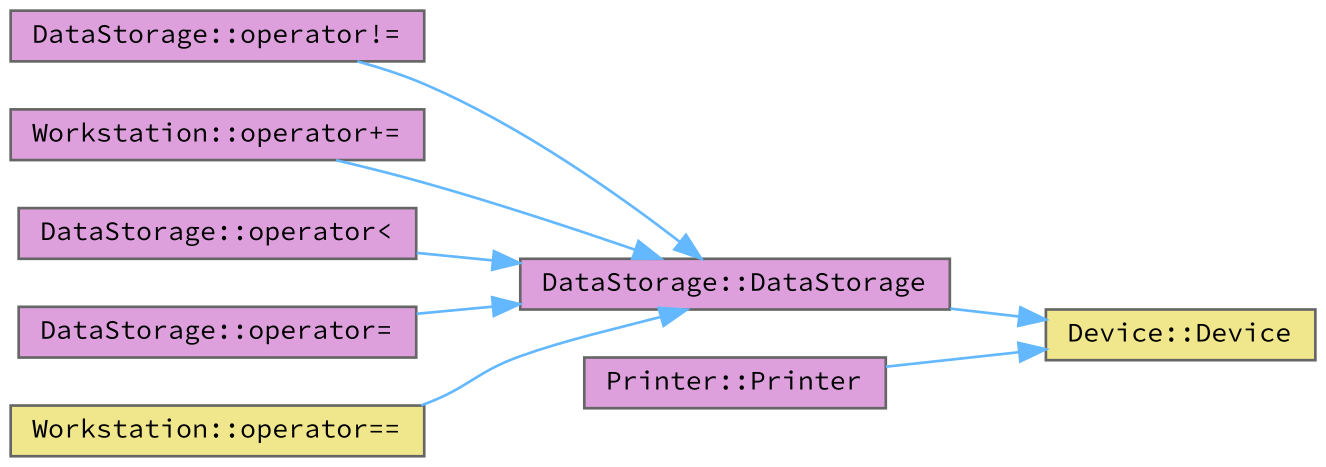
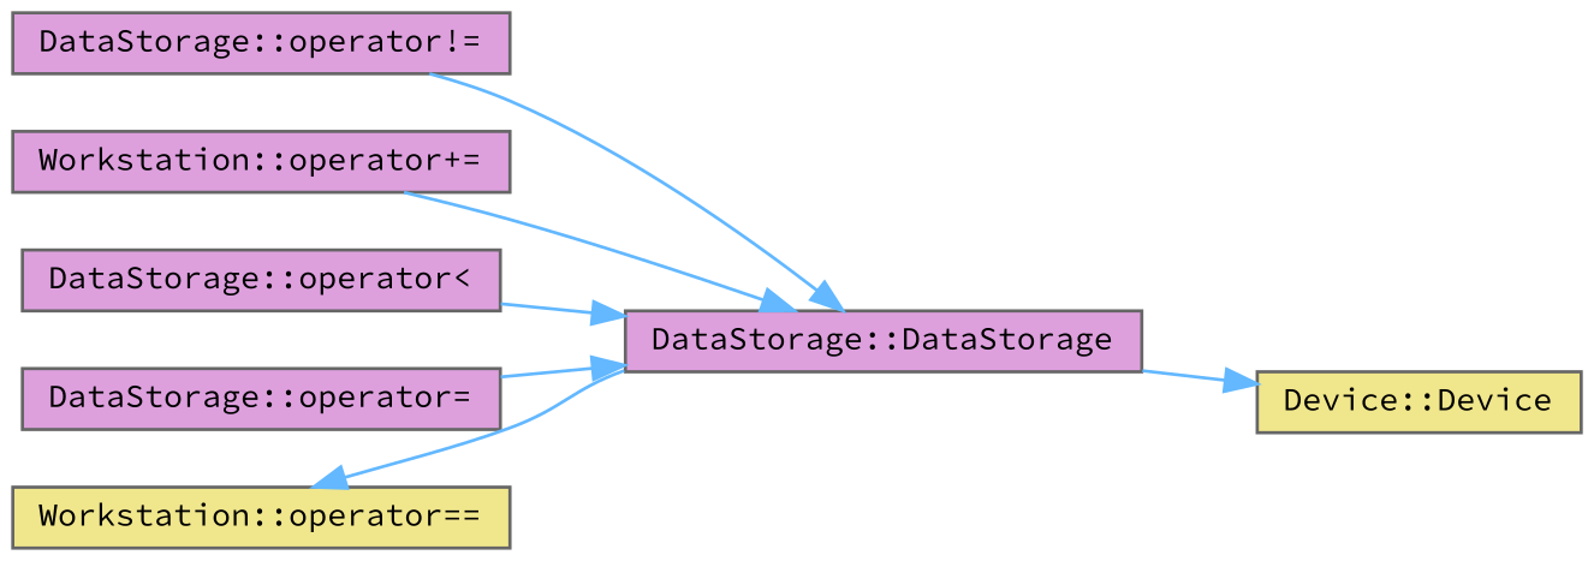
  digraph {
    fontname="Source Code Pro"
    rankdir=RL
    node [color=grey40 fillcolor=plum fontname="Source Code Pro" fontsize=10 shape=box style=filled]
    edge [color=steelblue1 dir=back fontname="Source Code Pro" fontsize=10 labelfontname=Helvetica labelfontsize=10 style=solid]
    n1 [color=gray40 fillcolor=khaki fontcolor=black height=0.2 label="Device::Device" width=0.4]
    n2 [height=0.2 label="DataStorage::DataStorage" width=0.4]
-   n3 [height=0.2 label="Printer::Printer" width=0.4]
    n4 [height=0.2 label="DataStorage::operator!=" width=0.4]
    n5 [height=0.2 label="Workstation::operator+=" width=0.4]
    n6 [height=0.2 label="DataStorage::operator\<" width=0.4]
    n7 [height=0.2 label="DataStorage::operator=" width=0.4]
    n8 [fillcolor=khaki height=0.2 label="Workstation::operator==" width=0.4]
    n1 -> n2
-   n1 -> n3
    n2 -> n4
    n2 -> n5
    n2 -> n6
    n2 -> n7
-   n2 -> n8
+   n8 -> n2
  }
